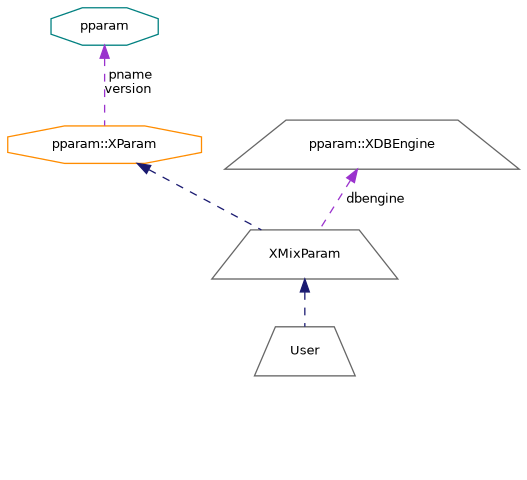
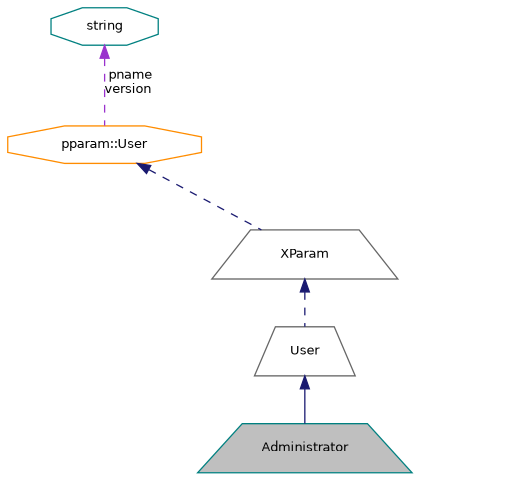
  digraph {
    node [color=gray40 fillcolor=white fontname=Helvetica fontsize=10 shape=trapezium style=filled]
    edge [color=midnightblue dir=back fontname=Helvetica fontsize=10 labelfontname=Helvetica labelfontsize=10 style=dashed]
+   n1 [color=teal fillcolor=grey75 fontcolor=black height=0.2 label=Administrator width=0.4]
    n2 [height=0.2 label=User width=0.4]
-   n3 [height=0.2 label=XMixParam width=0.4]
-   n4 [color=darkorange height=0.2 label="pparam::XParam" shape=octagon width=0.4]
-   n5 [color=teal height=0.2 label=pparam shape=octagon width=0.4]
-   n6 [height=0.2 label="pparam::XDBEngine" width=0.4]
+   n3 [height=0.2 label=XParam width=0.4]
+   n4 [color=darkorange height=0.2 label="pparam::User" shape=octagon width=0.4]
+   n5 [color=teal height=0.2 label=string shape=octagon width=0.4]
+   n2 -> n1 [style=solid]
    n3 -> n2
    n4 -> n3
    n5 -> n4 [color=darkorchid3 label=" pname\nversion"]
-   n6 -> n3 [color=darkorchid3 label=" dbengine"]
  }
